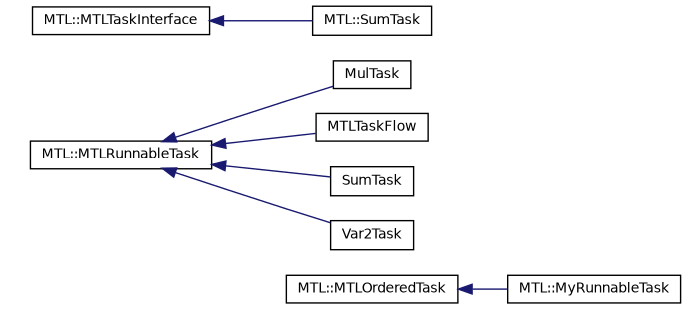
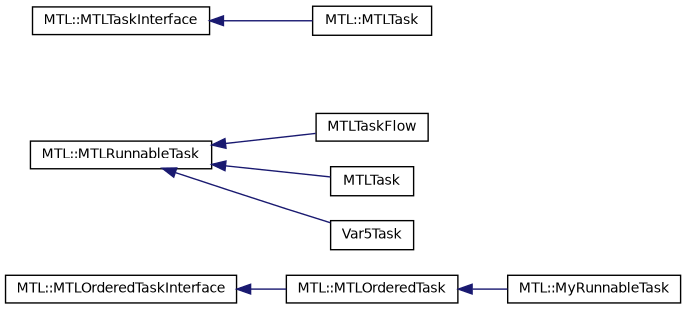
  digraph {
    rankdir=LR
    node [color=black fillcolor=white fontname=Helvetica fontsize=10 shape=record style=filled]
    edge [color=midnightblue dir=back fontname=Helvetica fontsize=10 labelfontname=Helvetica labelfontsize=10 style=solid]
+   n1 [height=0.2 label="MTL::MTLOrderedTaskInterface" width=0.4]
    n2 [height=0.2 label="MTL::MTLOrderedTask" width=0.4]
    n3 [height=0.2 label="MTL::MyRunnableTask" width=0.4]
    n4 [height=0.2 label="MTL::MTLRunnableTask" width=0.4]
-   n5 [height=0.2 label=MulTask width=0.4]
    n6 [height=0.2 label=MTLTaskFlow width=0.4]
-   n7 [height=0.2 label=SumTask width=0.4]
-   n8 [height=0.2 label=Var2Task width=0.4]
-   n9 [height=0.2 label="MTL::SumTask" width=0.4]
+   n7 [height=0.2 label=MTLTask width=0.4]
+   n8 [height=0.2 label=Var5Task width=0.4]
+   n9 [height=0.2 label="MTL::MTLTask" width=0.4]
    n10 [height=0.2 label="MTL::MTLTaskInterface" width=0.4]
+   n1 -> n2
    n2 -> n3
-   n4 -> n5
    n4 -> n6
    n4 -> n7
    n4 -> n8
    n10 -> n9
  }
